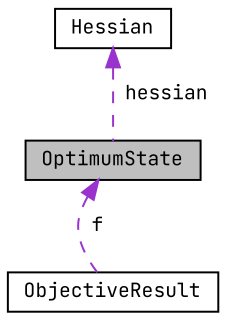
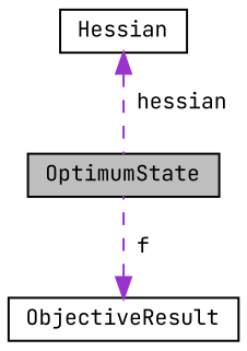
  digraph {
    fontname="JetBrains Mono"
    node [color=black fillcolor=white fontname="JetBrains Mono" fontsize=10 shape=record style=filled]
    edge [color=darkorchid3 dir=back fontname="JetBrains Mono" fontsize=10 labelfontname=Helvetica labelfontsize=10 style=dashed]
    n1 [fillcolor=grey75 fontcolor=black height=0.2 label=OptimumState width=0.4]
    n2 [height=0.2 label=ObjectiveResult width=0.4]
    n3 [height=0.2 label=Hessian width=0.4]
-   n1 -> n2 [label=" f"]
+   n2 -> n1 [label=" f"]
    n3 -> n1 [label=" hessian"]
  }
